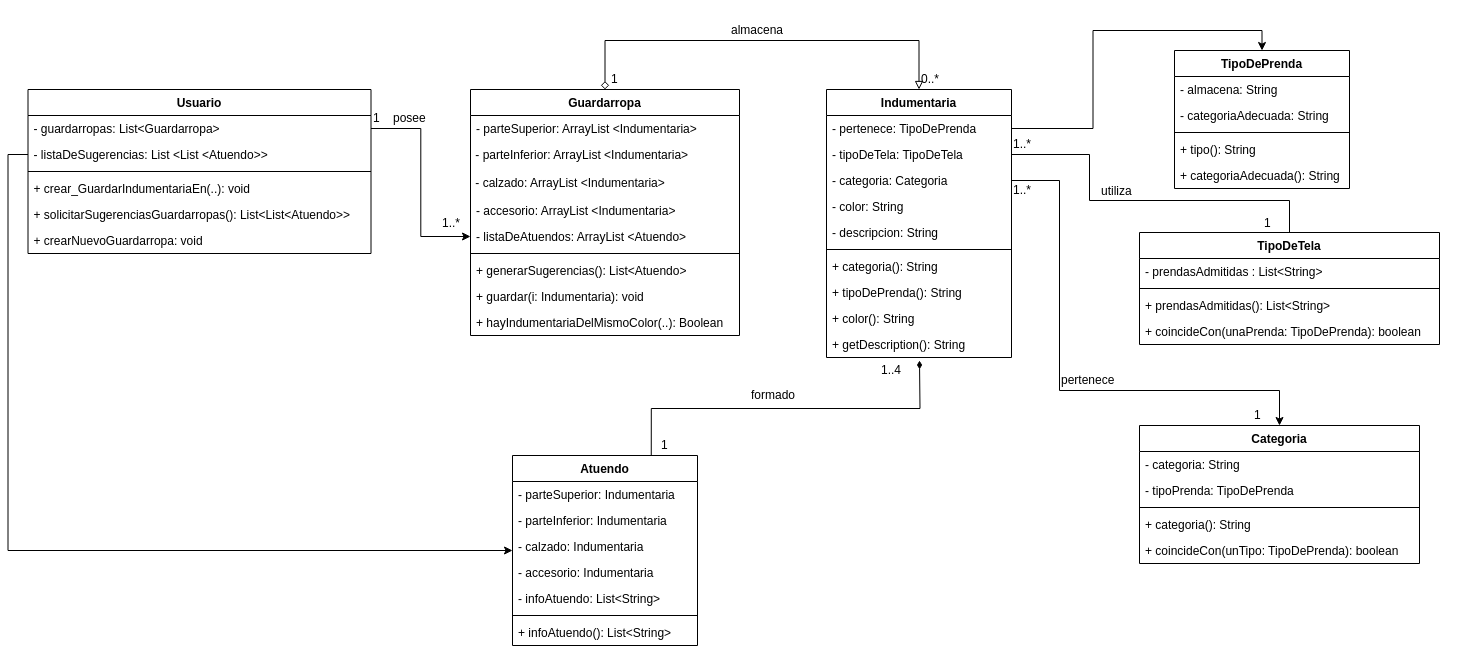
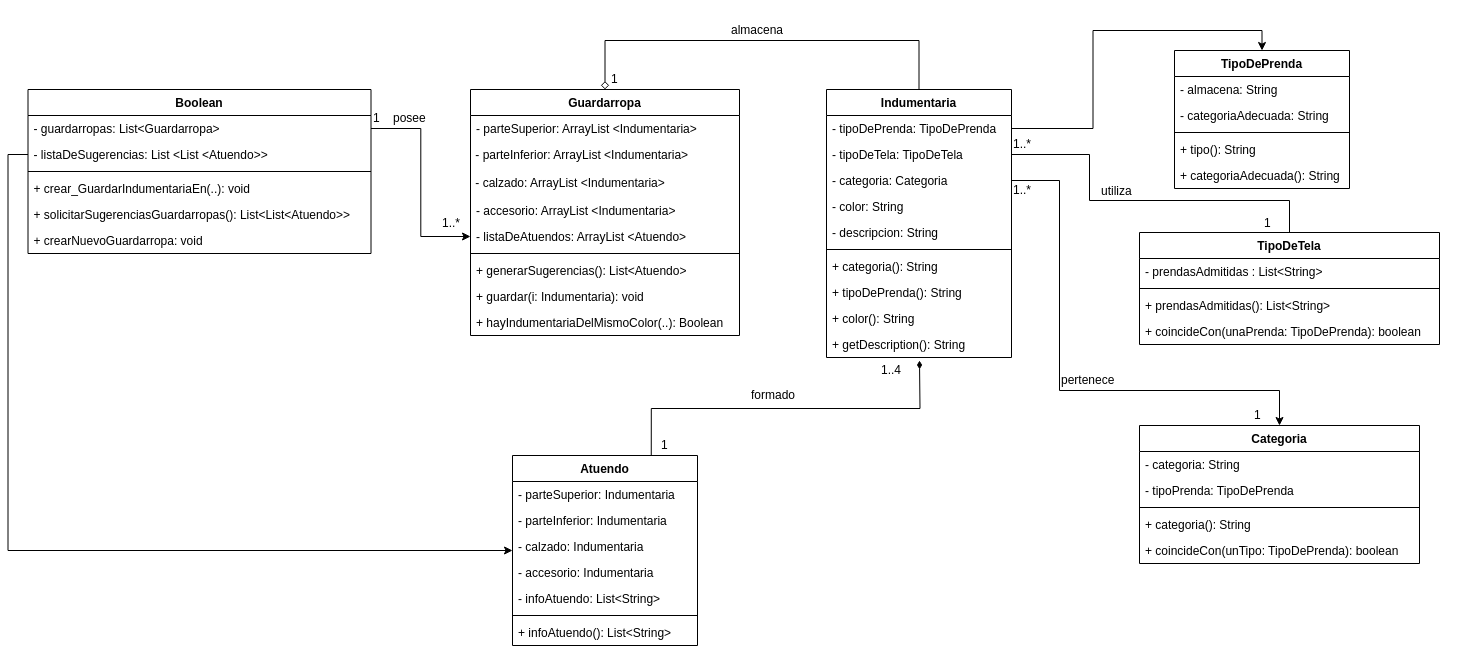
  <mxCell id="0" />
  <mxCell id="1" parent="0" />
  <mxCell id="2" value="Categoria" style="swimlane;fontStyle=1;align=center;verticalAlign=top;childLayout=stackLayout;horizontal=1;startSize=26;horizontalStack=0;resizeParent=1;resizeParentMax=0;resizeLast=0;collapsible=1;marginBottom=0;" parent="1" vertex="1"><mxGeometry x="1132" y="425" width="280" height="138" as="geometry" /></mxCell>
  <mxCell id="3" value="- categoria: String" style="text;strokeColor=none;fillColor=none;align=left;verticalAlign=top;spacingLeft=4;spacingRight=4;overflow=hidden;rotatable=0;points=[[0,0.5],[1,0.5]];portConstraint=eastwest;" parent="2" vertex="1"><mxGeometry y="26" width="280" height="26" as="geometry" /></mxCell>
  <mxCell id="4" value="- tipoPrenda: TipoDePrenda" style="text;strokeColor=none;fillColor=none;align=left;verticalAlign=top;spacingLeft=4;spacingRight=4;overflow=hidden;rotatable=0;points=[[0,0.5],[1,0.5]];portConstraint=eastwest;" parent="2" vertex="1"><mxGeometry y="52" width="280" height="26" as="geometry" /></mxCell>
  <mxCell id="5" value="" style="line;strokeWidth=1;fillColor=none;align=left;verticalAlign=middle;spacingTop=-1;spacingLeft=3;spacingRight=3;rotatable=0;labelPosition=right;points=[];portConstraint=eastwest;" parent="2" vertex="1"><mxGeometry y="78" width="280" height="8" as="geometry" /></mxCell>
  <mxCell id="6" value="+ categoria(): String" style="text;strokeColor=none;fillColor=none;align=left;verticalAlign=top;spacingLeft=4;spacingRight=4;overflow=hidden;rotatable=0;points=[[0,0.5],[1,0.5]];portConstraint=eastwest;" parent="2" vertex="1"><mxGeometry y="86" width="280" height="26" as="geometry" /></mxCell>
  <mxCell id="7" value="+ coincideCon(unTipo: TipoDePrenda): boolean" style="text;strokeColor=none;fillColor=none;align=left;verticalAlign=top;spacingLeft=4;spacingRight=4;overflow=hidden;rotatable=0;points=[[0,0.5],[1,0.5]];portConstraint=eastwest;" parent="2" vertex="1"><mxGeometry y="112" width="280" height="26" as="geometry" /></mxCell>
  <mxCell id="8" value="TipoDeTela" style="swimlane;fontStyle=1;align=center;verticalAlign=top;childLayout=stackLayout;horizontal=1;startSize=26;horizontalStack=0;resizeParent=1;resizeParentMax=0;resizeLast=0;collapsible=1;marginBottom=0;" parent="1" vertex="1"><mxGeometry x="1132" y="232" width="300" height="112" as="geometry" /></mxCell>
  <mxCell id="9" value="- prendasAdmitidas : List&lt;String&gt;" style="text;strokeColor=none;fillColor=none;align=left;verticalAlign=top;spacingLeft=4;spacingRight=4;overflow=hidden;rotatable=0;points=[[0,0.5],[1,0.5]];portConstraint=eastwest;" parent="8" vertex="1"><mxGeometry y="26" width="300" height="26" as="geometry" /></mxCell>
  <mxCell id="10" value="" style="line;strokeWidth=1;fillColor=none;align=left;verticalAlign=middle;spacingTop=-1;spacingLeft=3;spacingRight=3;rotatable=0;labelPosition=right;points=[];portConstraint=eastwest;" parent="8" vertex="1"><mxGeometry y="52" width="300" height="8" as="geometry" /></mxCell>
  <mxCell id="11" value="+ prendasAdmitidas(): List&lt;String&gt;" style="text;strokeColor=none;fillColor=none;align=left;verticalAlign=top;spacingLeft=4;spacingRight=4;overflow=hidden;rotatable=0;points=[[0,0.5],[1,0.5]];portConstraint=eastwest;" parent="8" vertex="1"><mxGeometry y="60" width="300" height="26" as="geometry" /></mxCell>
  <mxCell id="12" value="+ coincideCon(unaPrenda: TipoDePrenda): boolean" style="text;strokeColor=none;fillColor=none;align=left;verticalAlign=top;spacingLeft=4;spacingRight=4;overflow=hidden;rotatable=0;points=[[0,0.5],[1,0.5]];portConstraint=eastwest;" parent="8" vertex="1"><mxGeometry y="86" width="300" height="26" as="geometry" /></mxCell>
  <mxCell id="13" value="TipoDePrenda" style="swimlane;fontStyle=1;align=center;verticalAlign=top;childLayout=stackLayout;horizontal=1;startSize=26;horizontalStack=0;resizeParent=1;resizeParentMax=0;resizeLast=0;collapsible=1;marginBottom=0;" parent="1" vertex="1"><mxGeometry x="1167" y="50" width="175" height="138" as="geometry" /></mxCell>
  <mxCell id="14" value="- almacena: String" style="text;strokeColor=none;fillColor=none;align=left;verticalAlign=top;spacingLeft=4;spacingRight=4;overflow=hidden;rotatable=0;points=[[0,0.5],[1,0.5]];portConstraint=eastwest;" parent="13" vertex="1"><mxGeometry y="26" width="175" height="26" as="geometry" /></mxCell>
  <mxCell id="15" value="- categoriaAdecuada: String" style="text;strokeColor=none;fillColor=none;align=left;verticalAlign=top;spacingLeft=4;spacingRight=4;overflow=hidden;rotatable=0;points=[[0,0.5],[1,0.5]];portConstraint=eastwest;" parent="13" vertex="1"><mxGeometry y="52" width="175" height="26" as="geometry" /></mxCell>
  <mxCell id="16" value="" style="line;strokeWidth=1;fillColor=none;align=left;verticalAlign=middle;spacingTop=-1;spacingLeft=3;spacingRight=3;rotatable=0;labelPosition=right;points=[];portConstraint=eastwest;" parent="13" vertex="1"><mxGeometry y="78" width="175" height="8" as="geometry" /></mxCell>
  <mxCell id="17" value="+ tipo(): String" style="text;strokeColor=none;fillColor=none;align=left;verticalAlign=top;spacingLeft=4;spacingRight=4;overflow=hidden;rotatable=0;points=[[0,0.5],[1,0.5]];portConstraint=eastwest;" parent="13" vertex="1"><mxGeometry y="86" width="175" height="26" as="geometry" /></mxCell>
  <mxCell id="18" value="+ categoriaAdecuada(): String" style="text;strokeColor=none;fillColor=none;align=left;verticalAlign=top;spacingLeft=4;spacingRight=4;overflow=hidden;rotatable=0;points=[[0,0.5],[1,0.5]];portConstraint=eastwest;" parent="13" vertex="1"><mxGeometry y="112" width="175" height="26" as="geometry" /></mxCell>
  <mxCell id="19" style="edgeStyle=orthogonalEdgeStyle;rounded=0;orthogonalLoop=1;jettySize=auto;html=1;exitX=1;exitY=0.5;exitDx=0;exitDy=0;entryX=0.5;entryY=0;entryDx=0;entryDy=0;" parent="1" source="21" target="13" edge="1"><mxGeometry relative="1" as="geometry" /></mxCell>
  <mxCell id="20" value="Indumentaria" style="swimlane;fontStyle=1;align=center;verticalAlign=top;childLayout=stackLayout;horizontal=1;startSize=26;horizontalStack=0;resizeParent=1;resizeParentMax=0;resizeLast=0;collapsible=1;marginBottom=0;" parent="1" vertex="1"><mxGeometry x="819" y="89" width="185" height="268" as="geometry" /></mxCell>
- <mxCell id="21" value="- pertenece: TipoDePrenda" style="text;strokeColor=none;fillColor=none;align=left;verticalAlign=top;spacingLeft=4;spacingRight=4;overflow=hidden;rotatable=0;points=[[0,0.5],[1,0.5]];portConstraint=eastwest;" parent="20" vertex="1"><mxGeometry y="26" width="185" height="26" as="geometry" /></mxCell>
+ <mxCell id="21" value="- tipoDePrenda: TipoDePrenda" style="text;strokeColor=none;fillColor=none;align=left;verticalAlign=top;spacingLeft=4;spacingRight=4;overflow=hidden;rotatable=0;points=[[0,0.5],[1,0.5]];portConstraint=eastwest;" parent="20" vertex="1"><mxGeometry y="26" width="185" height="26" as="geometry" /></mxCell>
  <mxCell id="22" value="- tipoDeTela: TipoDeTela" style="text;strokeColor=none;fillColor=none;align=left;verticalAlign=top;spacingLeft=4;spacingRight=4;overflow=hidden;rotatable=0;points=[[0,0.5],[1,0.5]];portConstraint=eastwest;" parent="20" vertex="1"><mxGeometry y="52" width="185" height="26" as="geometry" /></mxCell>
  <mxCell id="23" value="- categoria: Categoria" style="text;strokeColor=none;fillColor=none;align=left;verticalAlign=top;spacingLeft=4;spacingRight=4;overflow=hidden;rotatable=0;points=[[0,0.5],[1,0.5]];portConstraint=eastwest;" parent="20" vertex="1"><mxGeometry y="78" width="185" height="26" as="geometry" /></mxCell>
  <mxCell id="24" value="- color: String" style="text;strokeColor=none;fillColor=none;align=left;verticalAlign=top;spacingLeft=4;spacingRight=4;overflow=hidden;rotatable=0;points=[[0,0.5],[1,0.5]];portConstraint=eastwest;" parent="20" vertex="1"><mxGeometry y="104" width="185" height="26" as="geometry" /></mxCell>
  <mxCell id="25" value="- descripcion: String" style="text;strokeColor=none;fillColor=none;align=left;verticalAlign=top;spacingLeft=4;spacingRight=4;overflow=hidden;rotatable=0;points=[[0,0.5],[1,0.5]];portConstraint=eastwest;" parent="20" vertex="1"><mxGeometry y="130" width="185" height="26" as="geometry" /></mxCell>
  <mxCell id="26" value="" style="line;strokeWidth=1;fillColor=none;align=left;verticalAlign=middle;spacingTop=-1;spacingLeft=3;spacingRight=3;rotatable=0;labelPosition=right;points=[];portConstraint=eastwest;" parent="20" vertex="1"><mxGeometry y="156" width="185" height="8" as="geometry" /></mxCell>
  <mxCell id="27" value="+ categoria(): String" style="text;strokeColor=none;fillColor=none;align=left;verticalAlign=top;spacingLeft=4;spacingRight=4;overflow=hidden;rotatable=0;points=[[0,0.5],[1,0.5]];portConstraint=eastwest;" parent="20" vertex="1"><mxGeometry y="164" width="185" height="26" as="geometry" /></mxCell>
  <mxCell id="28" value="+ tipoDePrenda(): String" style="text;strokeColor=none;fillColor=none;align=left;verticalAlign=top;spacingLeft=4;spacingRight=4;overflow=hidden;rotatable=0;points=[[0,0.5],[1,0.5]];portConstraint=eastwest;" parent="20" vertex="1"><mxGeometry y="190" width="185" height="26" as="geometry" /></mxCell>
  <mxCell id="29" value="+ color(): String" style="text;strokeColor=none;fillColor=none;align=left;verticalAlign=top;spacingLeft=4;spacingRight=4;overflow=hidden;rotatable=0;points=[[0,0.5],[1,0.5]];portConstraint=eastwest;" parent="20" vertex="1"><mxGeometry y="216" width="185" height="26" as="geometry" /></mxCell>
  <mxCell id="30" value="+ getDescription(): String" style="text;strokeColor=none;fillColor=none;align=left;verticalAlign=top;spacingLeft=4;spacingRight=4;overflow=hidden;rotatable=0;points=[[0,0.5],[1,0.5]];portConstraint=eastwest;" parent="20" vertex="1"><mxGeometry y="242" width="185" height="26" as="geometry" /></mxCell>
- <mxCell id="31" value="Usuario" style="swimlane;fontStyle=1;align=center;verticalAlign=top;childLayout=stackLayout;horizontal=1;startSize=26;horizontalStack=0;resizeParent=1;resizeParentMax=0;resizeLast=0;collapsible=1;marginBottom=0;" parent="1" vertex="1"><mxGeometry x="20.5" y="89" width="343" height="164" as="geometry" /></mxCell>
+ <mxCell id="31" value="Boolean" style="swimlane;fontStyle=1;align=center;verticalAlign=top;childLayout=stackLayout;horizontal=1;startSize=26;horizontalStack=0;resizeParent=1;resizeParentMax=0;resizeLast=0;collapsible=1;marginBottom=0;" parent="1" vertex="1"><mxGeometry x="20.5" y="89" width="343" height="164" as="geometry" /></mxCell>
  <mxCell id="32" value="- guardarropas: List&lt;Guardarropa&gt;" style="text;strokeColor=none;fillColor=none;align=left;verticalAlign=top;spacingLeft=4;spacingRight=4;overflow=hidden;rotatable=0;points=[[0,0.5],[1,0.5]];portConstraint=eastwest;" parent="31" vertex="1"><mxGeometry y="26" width="343" height="26" as="geometry" /></mxCell>
  <mxCell id="33" value="- listaDeSugerencias: List &lt;List &lt;Atuendo&gt;&gt;" style="text;strokeColor=none;fillColor=none;align=left;verticalAlign=top;spacingLeft=4;spacingRight=4;overflow=hidden;rotatable=0;points=[[0,0.5],[1,0.5]];portConstraint=eastwest;" parent="31" vertex="1"><mxGeometry y="52" width="343" height="26" as="geometry" /></mxCell>
  <mxCell id="34" value="" style="line;strokeWidth=1;fillColor=none;align=left;verticalAlign=middle;spacingTop=-1;spacingLeft=3;spacingRight=3;rotatable=0;labelPosition=right;points=[];portConstraint=eastwest;" parent="31" vertex="1"><mxGeometry y="78" width="343" height="8" as="geometry" /></mxCell>
  <mxCell id="35" value="+ crear_GuardarIndumentariaEn(..): void" style="text;strokeColor=none;fillColor=none;align=left;verticalAlign=top;spacingLeft=4;spacingRight=4;overflow=hidden;rotatable=0;points=[[0,0.5],[1,0.5]];portConstraint=eastwest;" parent="31" vertex="1"><mxGeometry y="86" width="343" height="26" as="geometry" /></mxCell>
  <mxCell id="36" value="+ solicitarSugerenciasGuardarropas(): List&lt;List&lt;Atuendo&gt;&gt;" style="text;strokeColor=none;fillColor=none;align=left;verticalAlign=top;spacingLeft=4;spacingRight=4;overflow=hidden;rotatable=0;points=[[0,0.5],[1,0.5]];portConstraint=eastwest;" parent="31" vertex="1"><mxGeometry y="112" width="343" height="26" as="geometry" /></mxCell>
  <mxCell id="37" value="+ crearNuevoGuardarropa: void" style="text;strokeColor=none;fillColor=none;align=left;verticalAlign=top;spacingLeft=4;spacingRight=4;overflow=hidden;rotatable=0;points=[[0,0.5],[1,0.5]];portConstraint=eastwest;" parent="31" vertex="1"><mxGeometry y="138" width="343" height="26" as="geometry" /></mxCell>
- <mxCell id="38" style="edgeStyle=orthogonalEdgeStyle;rounded=0;orthogonalLoop=1;jettySize=auto;html=1;exitX=0.5;exitY=0;exitDx=0;exitDy=0;entryX=0.5;entryY=0;entryDx=0;entryDy=0;startArrow=diamond;startFill=0;endArrow=block;endFill=0;" parent="1" source="39" target="20" edge="1"><mxGeometry relative="1" as="geometry"><Array as="points"><mxPoint x="598" y="40" /><mxPoint x="912" y="40" /></Array></mxGeometry></mxCell>
+ <mxCell id="38" style="edgeStyle=orthogonalEdgeStyle;rounded=0;orthogonalLoop=1;jettySize=auto;html=1;exitX=0.5;exitY=0;exitDx=0;exitDy=0;entryX=0.5;entryY=0;entryDx=0;entryDy=0;startArrow=diamond;startFill=0;endArrow=none;endFill=0;" parent="1" source="39" target="20" edge="1"><mxGeometry relative="1" as="geometry"><Array as="points"><mxPoint x="598" y="40" /><mxPoint x="912" y="40" /></Array></mxGeometry></mxCell>
  <mxCell id="39" value="Guardarropa" style="swimlane;fontStyle=1;align=center;verticalAlign=top;childLayout=stackLayout;horizontal=1;startSize=26;horizontalStack=0;resizeParent=1;resizeParentMax=0;resizeLast=0;collapsible=1;marginBottom=0;" parent="1" vertex="1"><mxGeometry x="463" y="89" width="269" height="246" as="geometry" /></mxCell>
  <mxCell id="40" value="- parteSuperior: ArrayList &lt;Indumentaria&gt;" style="text;strokeColor=none;fillColor=none;align=left;verticalAlign=top;spacingLeft=4;spacingRight=4;overflow=hidden;rotatable=0;points=[[0,0.5],[1,0.5]];portConstraint=eastwest;" parent="39" vertex="1"><mxGeometry y="26" width="269" height="26" as="geometry" /></mxCell>
  <mxCell id="41" value="&amp;nbsp;- parteInferior: ArrayList &amp;lt;Indumentaria&amp;gt;" style="text;html=1;" parent="39" vertex="1"><mxGeometry y="52" width="269" height="28" as="geometry" /></mxCell>
  <mxCell id="42" value="&amp;nbsp;- calzado: ArrayList &amp;lt;Indumentaria&amp;gt;" style="text;html=1;" parent="39" vertex="1"><mxGeometry y="80" width="269" height="28" as="geometry" /></mxCell>
  <mxCell id="43" value="- accesorio: ArrayList &lt;Indumentaria&gt;" style="text;strokeColor=none;fillColor=none;align=left;verticalAlign=top;spacingLeft=4;spacingRight=4;overflow=hidden;rotatable=0;points=[[0,0.5],[1,0.5]];portConstraint=eastwest;" parent="39" vertex="1"><mxGeometry y="108" width="269" height="26" as="geometry" /></mxCell>
  <mxCell id="44" value="- listaDeAtuendos: ArrayList &lt;Atuendo&gt;" style="text;strokeColor=none;fillColor=none;align=left;verticalAlign=top;spacingLeft=4;spacingRight=4;overflow=hidden;rotatable=0;points=[[0,0.5],[1,0.5]];portConstraint=eastwest;" parent="39" vertex="1"><mxGeometry y="134" width="269" height="26" as="geometry" /></mxCell>
  <mxCell id="45" value="" style="line;strokeWidth=1;fillColor=none;align=left;verticalAlign=middle;spacingTop=-1;spacingLeft=3;spacingRight=3;rotatable=0;labelPosition=right;points=[];portConstraint=eastwest;" parent="39" vertex="1"><mxGeometry y="160" width="269" height="8" as="geometry" /></mxCell>
  <mxCell id="46" value="+ generarSugerencias(): List&lt;Atuendo&gt; " style="text;strokeColor=none;fillColor=none;align=left;verticalAlign=top;spacingLeft=4;spacingRight=4;overflow=hidden;rotatable=0;points=[[0,0.5],[1,0.5]];portConstraint=eastwest;" parent="39" vertex="1"><mxGeometry y="168" width="269" height="26" as="geometry" /></mxCell>
  <mxCell id="47" value="+ guardar(i: Indumentaria): void" style="text;strokeColor=none;fillColor=none;align=left;verticalAlign=top;spacingLeft=4;spacingRight=4;overflow=hidden;rotatable=0;points=[[0,0.5],[1,0.5]];portConstraint=eastwest;" parent="39" vertex="1"><mxGeometry y="194" width="269" height="26" as="geometry" /></mxCell>
  <mxCell id="48" value="+ hayIndumentariaDelMismoColor(..): Boolean" style="text;strokeColor=none;fillColor=none;align=left;verticalAlign=top;spacingLeft=4;spacingRight=4;overflow=hidden;rotatable=0;points=[[0,0.5],[1,0.5]];portConstraint=eastwest;" parent="39" vertex="1"><mxGeometry y="220" width="269" height="26" as="geometry" /></mxCell>
  <mxCell id="49" value="pertenece" style="text;html=1;resizable=0;points=[];autosize=1;align=left;verticalAlign=top;spacingTop=-4;" parent="1" vertex="1"><mxGeometry x="1052" y="370" width="70" height="20" as="geometry" /></mxCell>
- <mxCell id="50" value="0..*" style="text;html=1;resizable=0;points=[];autosize=1;align=left;verticalAlign=top;spacingTop=-4;" parent="1" vertex="1"><mxGeometry x="911.5" y="69" width="30" height="20" as="geometry" /></mxCell>
  <mxCell id="51" value="1" style="text;html=1;resizable=0;points=[];autosize=1;align=left;verticalAlign=top;spacingTop=-4;" parent="1" vertex="1"><mxGeometry x="1244.5" y="405" width="20" height="20" as="geometry" /></mxCell>
  <mxCell id="52" value="posee" style="text;html=1;resizable=0;points=[];autosize=1;align=left;verticalAlign=top;spacingTop=-4;" parent="1" vertex="1"><mxGeometry x="383.5" y="108" width="50" height="20" as="geometry" /></mxCell>
  <mxCell id="53" value="1..*" style="text;html=1;resizable=0;points=[];autosize=1;align=left;verticalAlign=top;spacingTop=-4;" parent="1" vertex="1"><mxGeometry x="433" y="213" width="30" height="20" as="geometry" /></mxCell>
  <mxCell id="54" value="1" style="text;html=1;resizable=0;points=[];autosize=1;align=left;verticalAlign=top;spacingTop=-4;" parent="1" vertex="1"><mxGeometry x="363.5" y="108" width="20" height="20" as="geometry" /></mxCell>
  <mxCell id="55" value="1..*" style="text;html=1;resizable=0;points=[];autosize=1;align=left;verticalAlign=top;spacingTop=-4;" parent="1" vertex="1"><mxGeometry x="1004" y="134" width="30" height="20" as="geometry" /></mxCell>
  <mxCell id="56" value="1" style="text;html=1;resizable=0;points=[];autosize=1;align=left;verticalAlign=top;spacingTop=-4;" parent="1" vertex="1"><mxGeometry x="1254.5" y="213" width="20" height="20" as="geometry" /></mxCell>
  <mxCell id="57" value="almacena" style="text;html=1;resizable=0;points=[];autosize=1;align=left;verticalAlign=top;spacingTop=-4;" parent="1" vertex="1"><mxGeometry x="722" y="20" width="70" height="20" as="geometry" /></mxCell>
  <mxCell id="58" value="1" style="text;html=1;resizable=0;points=[];autosize=1;align=left;verticalAlign=top;spacingTop=-4;" parent="1" vertex="1"><mxGeometry x="602" y="69" width="20" height="20" as="geometry" /></mxCell>
  <mxCell id="59" value="1..*" style="text;html=1;resizable=0;points=[];autosize=1;align=left;verticalAlign=top;spacingTop=-4;" parent="1" vertex="1"><mxGeometry x="1004" y="180" width="30" height="20" as="geometry" /></mxCell>
  <mxCell id="60" style="edgeStyle=orthogonalEdgeStyle;rounded=0;orthogonalLoop=1;jettySize=auto;html=1;exitX=1;exitY=0.5;exitDx=0;exitDy=0;entryX=0;entryY=0.5;entryDx=0;entryDy=0;" parent="1" source="32" target="44" edge="1"><mxGeometry relative="1" as="geometry" /></mxCell>
  <mxCell id="61" style="edgeStyle=orthogonalEdgeStyle;rounded=0;orthogonalLoop=1;jettySize=auto;html=1;exitX=0.75;exitY=0;exitDx=0;exitDy=0;endArrow=diamondThin;endFill=1;" edge="1" parent="1" source="62"><mxGeometry relative="1" as="geometry"><mxPoint x="912" y="360" as="targetPoint" /></mxGeometry></mxCell>
  <mxCell id="62" value="Atuendo" style="swimlane;fontStyle=1;align=center;verticalAlign=top;childLayout=stackLayout;horizontal=1;startSize=26;horizontalStack=0;resizeParent=1;resizeParentMax=0;resizeLast=0;collapsible=1;marginBottom=0;" parent="1" vertex="1"><mxGeometry x="505" y="455" width="185" height="190" as="geometry" /></mxCell>
  <mxCell id="63" value="- parteSuperior: Indumentaria" style="text;strokeColor=none;fillColor=none;align=left;verticalAlign=top;spacingLeft=4;spacingRight=4;overflow=hidden;rotatable=0;points=[[0,0.5],[1,0.5]];portConstraint=eastwest;" parent="62" vertex="1"><mxGeometry y="26" width="185" height="26" as="geometry" /></mxCell>
  <mxCell id="64" value="- parteInferior: Indumentaria" style="text;strokeColor=none;fillColor=none;align=left;verticalAlign=top;spacingLeft=4;spacingRight=4;overflow=hidden;rotatable=0;points=[[0,0.5],[1,0.5]];portConstraint=eastwest;" vertex="1" parent="62"><mxGeometry y="52" width="185" height="26" as="geometry" /></mxCell>
  <mxCell id="65" value="- calzado: Indumentaria" style="text;strokeColor=none;fillColor=none;align=left;verticalAlign=top;spacingLeft=4;spacingRight=4;overflow=hidden;rotatable=0;points=[[0,0.5],[1,0.5]];portConstraint=eastwest;" vertex="1" parent="62"><mxGeometry y="78" width="185" height="26" as="geometry" /></mxCell>
  <mxCell id="66" value="- accesorio: Indumentaria" style="text;strokeColor=none;fillColor=none;align=left;verticalAlign=top;spacingLeft=4;spacingRight=4;overflow=hidden;rotatable=0;points=[[0,0.5],[1,0.5]];portConstraint=eastwest;" vertex="1" parent="62"><mxGeometry y="104" width="185" height="26" as="geometry" /></mxCell>
  <mxCell id="67" value="- infoAtuendo: List&lt;String&gt;" style="text;strokeColor=none;fillColor=none;align=left;verticalAlign=top;spacingLeft=4;spacingRight=4;overflow=hidden;rotatable=0;points=[[0,0.5],[1,0.5]];portConstraint=eastwest;" vertex="1" parent="62"><mxGeometry y="130" width="185" height="26" as="geometry" /></mxCell>
  <mxCell id="68" value="" style="line;strokeWidth=1;fillColor=none;align=left;verticalAlign=middle;spacingTop=-1;spacingLeft=3;spacingRight=3;rotatable=0;labelPosition=right;points=[];portConstraint=eastwest;" parent="62" vertex="1"><mxGeometry y="156" width="185" height="8" as="geometry" /></mxCell>
  <mxCell id="69" value="+ infoAtuendo(): List&lt;String&gt;" style="text;strokeColor=none;fillColor=none;align=left;verticalAlign=top;spacingLeft=4;spacingRight=4;overflow=hidden;rotatable=0;points=[[0,0.5],[1,0.5]];portConstraint=eastwest;" parent="62" vertex="1"><mxGeometry y="164" width="185" height="26" as="geometry" /></mxCell>
  <mxCell id="70" style="edgeStyle=orthogonalEdgeStyle;rounded=0;orthogonalLoop=1;jettySize=auto;html=1;exitX=0;exitY=0.5;exitDx=0;exitDy=0;entryX=0;entryY=0.5;entryDx=0;entryDy=0;" parent="1" source="33" target="62" edge="1"><mxGeometry relative="1" as="geometry" /></mxCell>
  <mxCell id="71" style="edgeStyle=orthogonalEdgeStyle;rounded=0;orthogonalLoop=1;jettySize=auto;html=1;exitX=1;exitY=0.5;exitDx=0;exitDy=0;entryX=0.5;entryY=0;entryDx=0;entryDy=0;endArrow=none;" parent="1" source="22" target="8" edge="1"><mxGeometry relative="1" as="geometry"><Array as="points"><mxPoint x="1082" y="154" /><mxPoint x="1082" y="200" /><mxPoint x="1282" y="200" /></Array></mxGeometry></mxCell>
  <mxCell id="72" style="edgeStyle=orthogonalEdgeStyle;rounded=0;orthogonalLoop=1;jettySize=auto;html=1;exitX=1;exitY=0.5;exitDx=0;exitDy=0;entryX=0.5;entryY=0;entryDx=0;entryDy=0;" parent="1" source="23" target="2" edge="1"><mxGeometry relative="1" as="geometry"><mxPoint x="1272" y="390" as="targetPoint" /><Array as="points"><mxPoint x="1052" y="180" /><mxPoint x="1052" y="390" /><mxPoint x="1272" y="390" /></Array></mxGeometry></mxCell>
  <mxCell id="73" value="utiliza" style="text;html=1;resizable=0;points=[];autosize=1;align=left;verticalAlign=top;spacingTop=-4;" parent="1" vertex="1"><mxGeometry x="1092" y="181" width="50" height="20" as="geometry" /></mxCell>
  <mxCell id="74" value="formado" style="text;html=1;resizable=0;points=[];autosize=1;align=left;verticalAlign=top;spacingTop=-4;" vertex="1" parent="1"><mxGeometry x="742" y="385" width="60" height="20" as="geometry" /></mxCell>
  <mxCell id="75" value="1..4" style="text;html=1;resizable=0;points=[];autosize=1;align=left;verticalAlign=top;spacingTop=-4;" vertex="1" parent="1"><mxGeometry x="872" y="360" width="40" height="20" as="geometry" /></mxCell>
  <mxCell id="76" value="1" style="text;html=1;resizable=0;points=[];autosize=1;align=left;verticalAlign=top;spacingTop=-4;" vertex="1" parent="1"><mxGeometry x="652" y="435" width="20" height="20" as="geometry" /></mxCell>
